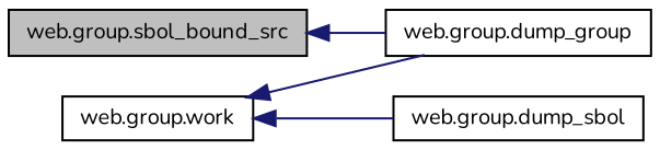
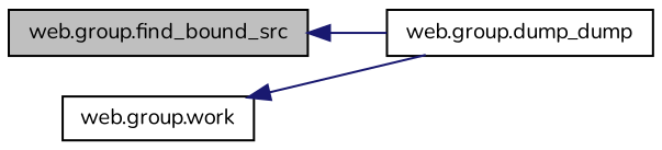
  digraph {
    fontname=Nunito
    rankdir=LR
    node [color=black fillcolor=white fontname=Nunito fontsize=10 shape=record style=filled]
    edge [color=midnightblue dir=back fontname=Nunito fontsize=10 labelfontname=Helvetica labelfontsize=10 style=solid]
-   n1 [fillcolor=grey75 fontcolor=black height=0.2 label="web.group.sbol_bound_src" width=0.4]
-   n2 [height=0.2 label="web.group.dump_group" width=0.4]
+   n1 [fillcolor=grey75 fontcolor=black height=0.2 label="web.group.find_bound_src" width=0.4]
+   n2 [height=0.2 label="web.group.dump_dump" width=0.4]
    n3 [height=0.2 label="web.group.work" width=0.4]
-   n4 [height=0.2 label="web.group.dump_sbol" width=0.4]
    n1 -> n2
    n3 -> n2
-   n3 -> n4
  }
